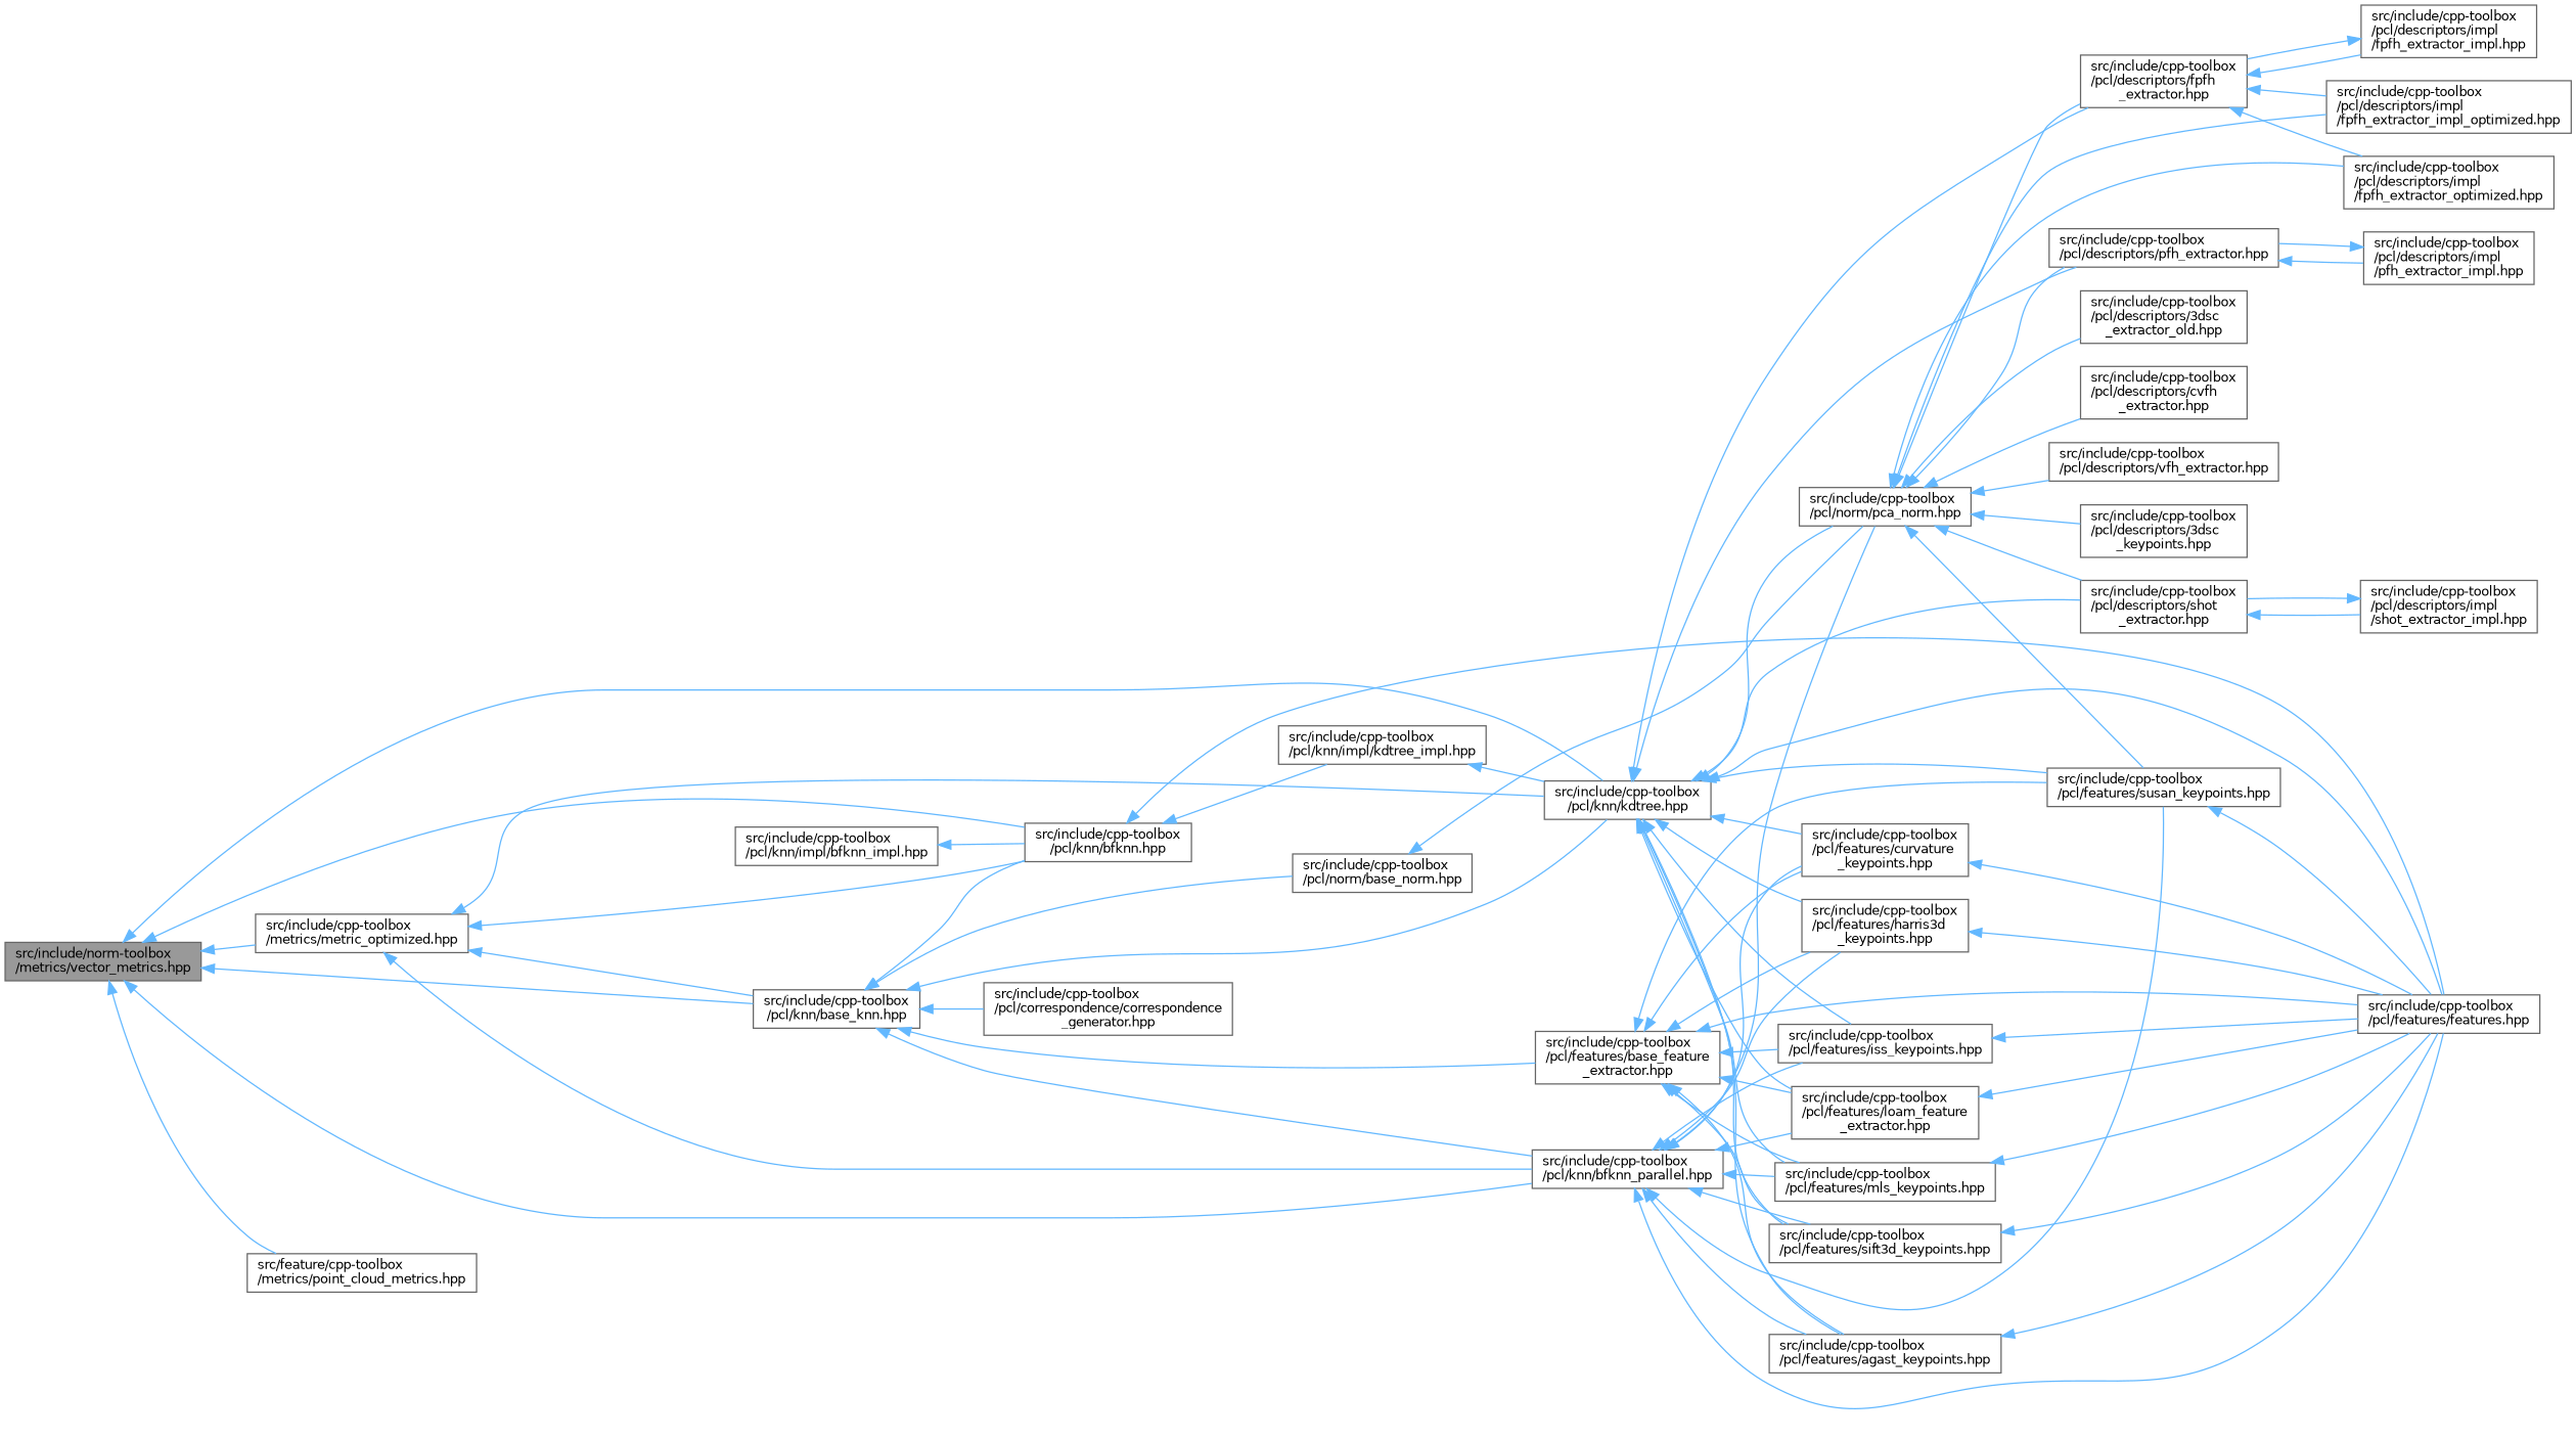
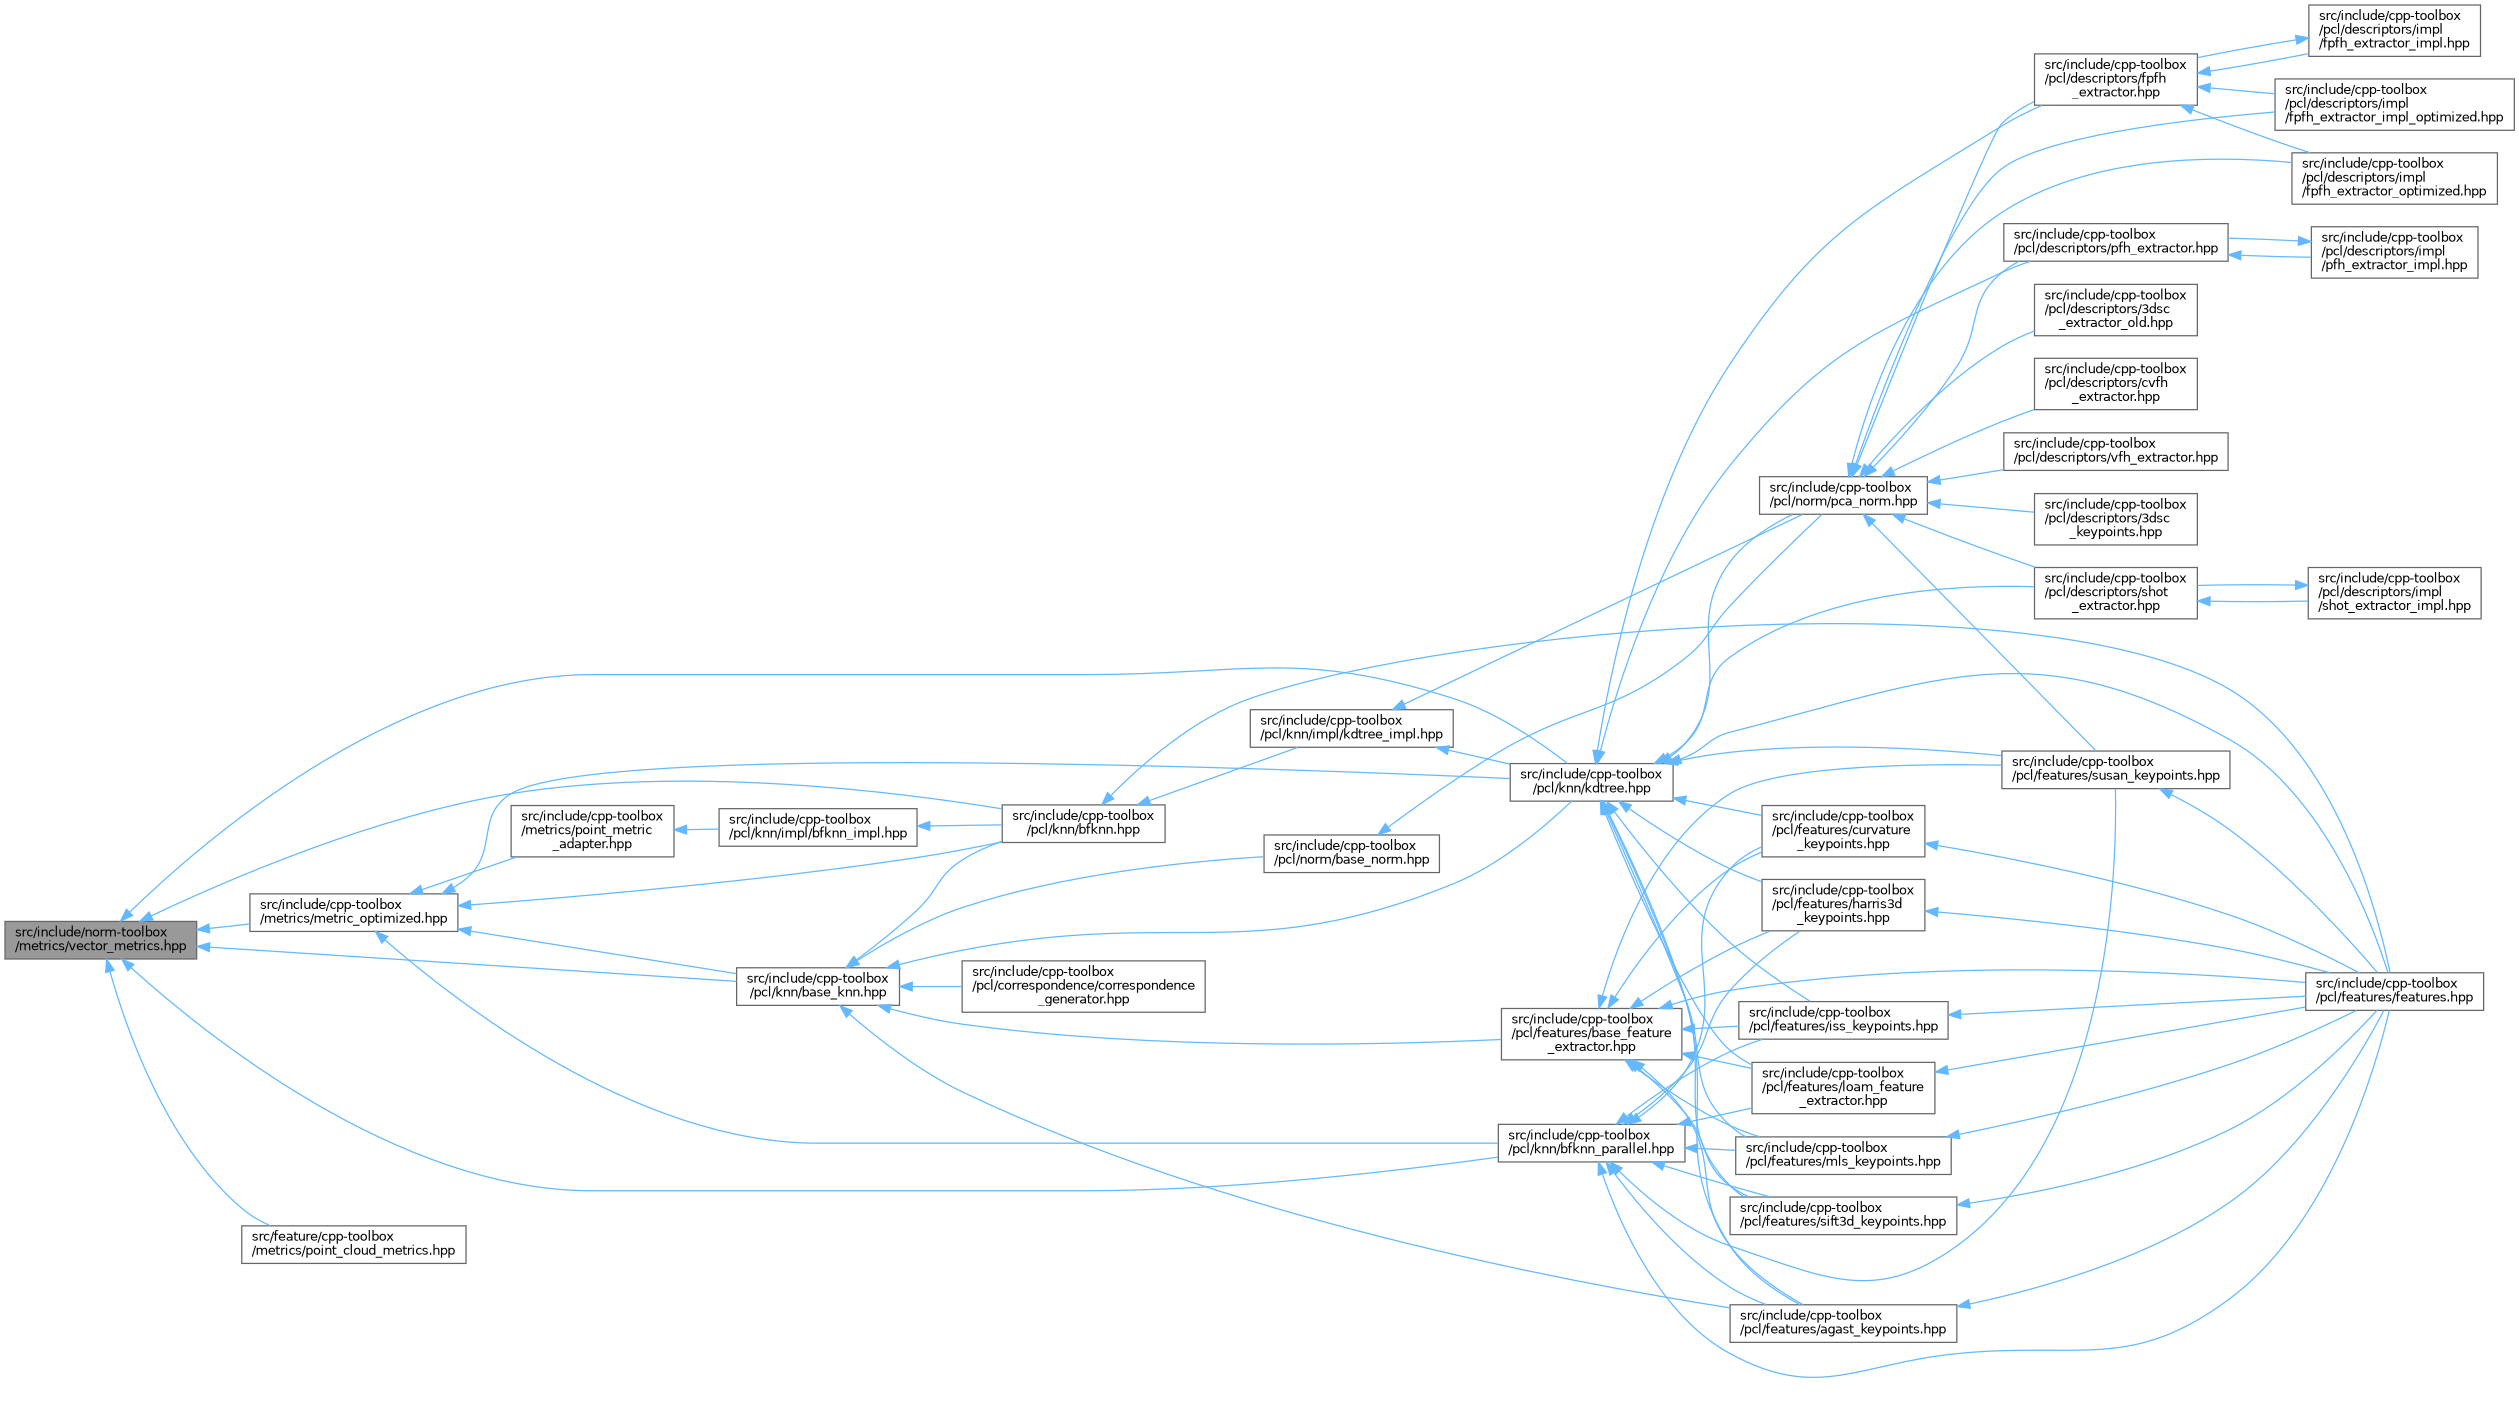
  digraph {
    rankdir=LR
    node [color=grey40 fillcolor=white fontname=Helvetica fontsize=10 shape=box style=filled]
    edge [color=steelblue1 dir=back fontname=Helvetica fontsize=10 labelfontname=Helvetica labelfontsize=10 style=solid]
    n1 [color=gray40 fillcolor=grey60 fontcolor=black height=0.2 label="src/include/norm-toolbox\l/metrics/vector_metrics.hpp" width=0.4]
    n2 [height=0.2 label="src/include/cpp-toolbox\l/metrics/metric_optimized.hpp" width=0.4]
    n3 [height=0.2 label="src/include/cpp-toolbox\l/pcl/knn/bfknn.hpp" width=0.4]
    n4 [height=0.2 label="src/include/cpp-toolbox\l/pcl/knn/kdtree.hpp" width=0.4]
    n5 [height=0.2 label="src/include/cpp-toolbox\l/pcl/knn/base_knn.hpp" width=0.4]
    n6 [height=0.2 label="src/include/cpp-toolbox\l/pcl/knn/bfknn_parallel.hpp" width=0.4]
    n7 [height=0.2 label="src/feature/cpp-toolbox\l/metrics/point_cloud_metrics.hpp" width=0.4]
+   n8 [height=0.2 label="src/include/cpp-toolbox\l/metrics/point_metric\l_adapter.hpp" width=0.4]
    n9 [height=0.2 label="src/include/cpp-toolbox\l/pcl/features/features.hpp" width=0.4]
    n10 [height=0.2 label="src/include/cpp-toolbox\l/pcl/knn/impl/kdtree_impl.hpp" width=0.4]
    n11 [height=0.2 label="src/include/cpp-toolbox\l/pcl/descriptors/fpfh\l_extractor.hpp" width=0.4]
    n12 [height=0.2 label="src/include/cpp-toolbox\l/pcl/descriptors/pfh_extractor.hpp" width=0.4]
    n13 [height=0.2 label="src/include/cpp-toolbox\l/pcl/descriptors/shot\l_extractor.hpp" width=0.4]
    n14 [height=0.2 label="src/include/cpp-toolbox\l/pcl/features/agast_keypoints.hpp" width=0.4]
    n15 [height=0.2 label="src/include/cpp-toolbox\l/pcl/features/curvature\l_keypoints.hpp" width=0.4]
    n16 [height=0.2 label="src/include/cpp-toolbox\l/pcl/features/harris3d\l_keypoints.hpp" width=0.4]
    n17 [height=0.2 label="src/include/cpp-toolbox\l/pcl/features/iss_keypoints.hpp" width=0.4]
    n18 [height=0.2 label="src/include/cpp-toolbox\l/pcl/features/loam_feature\l_extractor.hpp" width=0.4]
    n19 [height=0.2 label="src/include/cpp-toolbox\l/pcl/features/mls_keypoints.hpp" width=0.4]
    n20 [height=0.2 label="src/include/cpp-toolbox\l/pcl/features/sift3d_keypoints.hpp" width=0.4]
    n21 [height=0.2 label="src/include/cpp-toolbox\l/pcl/features/susan_keypoints.hpp" width=0.4]
    n22 [height=0.2 label="src/include/cpp-toolbox\l/pcl/norm/pca_norm.hpp" width=0.4]
    n23 [height=0.2 label="src/include/cpp-toolbox\l/pcl/correspondence/correspondence\l_generator.hpp" width=0.4]
    n24 [height=0.2 label="src/include/cpp-toolbox\l/pcl/features/base_feature\l_extractor.hpp" width=0.4]
    n25 [height=0.2 label="src/include/cpp-toolbox\l/pcl/norm/base_norm.hpp" width=0.4]
    n26 [height=0.2 label="src/include/cpp-toolbox\l/pcl/knn/impl/bfknn_impl.hpp" width=0.4]
    n27 [height=0.2 label="src/include/cpp-toolbox\l/pcl/descriptors/impl\l/fpfh_extractor_impl.hpp" width=0.4]
    n28 [height=0.2 label="src/include/cpp-toolbox\l/pcl/descriptors/impl\l/fpfh_extractor_impl_optimized.hpp" width=0.4]
    n29 [height=0.2 label="src/include/cpp-toolbox\l/pcl/descriptors/impl\l/fpfh_extractor_optimized.hpp" width=0.4]
    n30 [height=0.2 label="src/include/cpp-toolbox\l/pcl/descriptors/impl\l/pfh_extractor_impl.hpp" width=0.4]
    n31 [height=0.2 label="src/include/cpp-toolbox\l/pcl/descriptors/impl\l/shot_extractor_impl.hpp" width=0.4]
    n32 [height=0.2 label="src/include/cpp-toolbox\l/pcl/descriptors/3dsc\l_keypoints.hpp" width=0.4]
    n33 [height=0.2 label="src/include/cpp-toolbox\l/pcl/descriptors/3dsc\l_extractor_old.hpp" width=0.4]
    n34 [height=0.2 label="src/include/cpp-toolbox\l/pcl/descriptors/cvfh\l_extractor.hpp" width=0.4]
    n35 [height=0.2 label="src/include/cpp-toolbox\l/pcl/descriptors/vfh_extractor.hpp" width=0.4]
    n1 -> n2
    n1 -> n3
    n1 -> n4
    n1 -> n5
    n1 -> n6
    n1 -> n7
    n2 -> n3
    n2 -> n4
    n2 -> n5
    n2 -> n6
+   n2 -> n8
    n3 -> n9
    n3 -> n10
    n4 -> n9
    n4 -> n11
    n4 -> n12
    n4 -> n13
    n4 -> n14
    n4 -> n15
    n4 -> n16
    n4 -> n17
    n4 -> n18
    n4 -> n19
    n4 -> n20
    n4 -> n21
    n4 -> n22
    n5 -> n3
    n5 -> n4
-   n5 -> n6
+   n5 -> n14
    n5 -> n23
    n5 -> n24
    n5 -> n25
    n6 -> n9
    n6 -> n14
    n6 -> n15
    n6 -> n16
    n6 -> n17
    n6 -> n18
    n6 -> n19
    n6 -> n20
    n6 -> n21
-   n6 -> n22
+   n10 -> n22
+   n8 -> n26
    n10 -> n4
    n11 -> n27
    n11 -> n28
    n11 -> n29
    n12 -> n30
    n13 -> n31
    n14 -> n9
    n15 -> n9
    n16 -> n9
    n17 -> n9
    n18 -> n9
    n19 -> n9
    n20 -> n9
    n21 -> n9
    n22 -> n11
    n22 -> n12
    n22 -> n13
    n22 -> n21
    n22 -> n28
    n22 -> n29
    n22 -> n32
    n22 -> n33
    n22 -> n34
    n22 -> n35
    n24 -> n9
    n24 -> n14
    n24 -> n15
    n24 -> n16
    n24 -> n17
    n24 -> n18
    n24 -> n19
    n24 -> n20
    n24 -> n21
    n25 -> n22
    n26 -> n3
    n27 -> n11
    n30 -> n12
    n31 -> n13
  }
